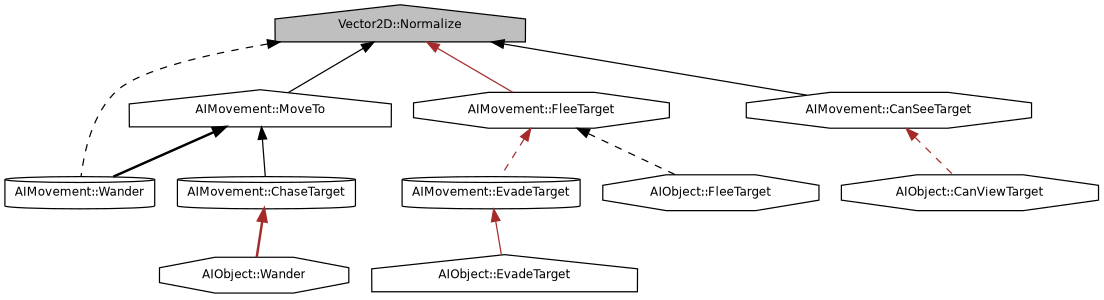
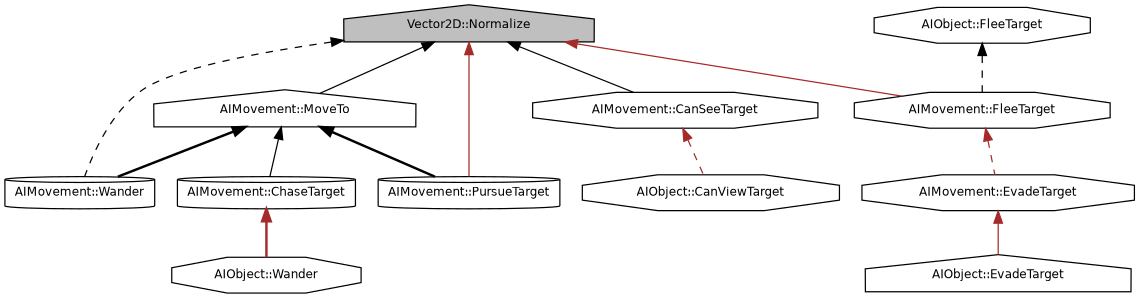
  digraph {
    rankdir=TB
    node [color=black fillcolor=white fontname=Helvetica fontsize=10 shape=octagon style=filled]
    edge [color=black dir=back fontname=Helvetica fontsize=10 labelfontname=Helvetica labelfontsize=10 style=solid]
    n1 [fillcolor=grey75 fontcolor=black height=0.2 label="Vector2D::Normalize" shape=house width=0.4]
    n2 [height=0.2 label="AIMovement::MoveTo" shape=house width=0.4]
+   n3 [height=0.2 label="AIMovement::PursueTarget" shape=cylinder width=0.4]
    n4 [height=0.2 label="AIMovement::Wander" shape=cylinder width=0.4]
    n5 [height=0.2 label="AIMovement::FleeTarget" width=0.4]
    n6 [height=0.2 label="AIMovement::CanSeeTarget" width=0.4]
    n7 [height=0.2 label="AIMovement::ChaseTarget" shape=cylinder width=0.4]
-   n8 [height=0.2 label="AIMovement::EvadeTarget" shape=cylinder width=0.4]
+   n8 [height=0.2 label="AIMovement::EvadeTarget" width=0.4]
    n9 [height=0.2 label="AIObject::FleeTarget" width=0.4]
    n10 [height=0.2 label="AIObject::CanViewTarget" width=0.4]
    n11 [height=0.2 label="AIObject::Wander" width=0.4]
    n12 [height=0.2 label="AIObject::EvadeTarget" shape=house width=0.4]
    n1 -> n2
+   n1 -> n3 [color=brown]
    n1 -> n4 [style=dashed]
    n1 -> n5 [color=brown]
    n1 -> n6
+   n2 -> n3 [style=bold]
    n2 -> n4 [style=bold]
    n2 -> n7
    n5 -> n8 [color=brown style=dashed]
-   n5 -> n9 [style=dashed]
+   n9 -> n5 [style=dashed]
    n6 -> n10 [color=brown style=dashed]
    n7 -> n11 [color=brown style=bold]
    n8 -> n12 [color=brown]
  }
